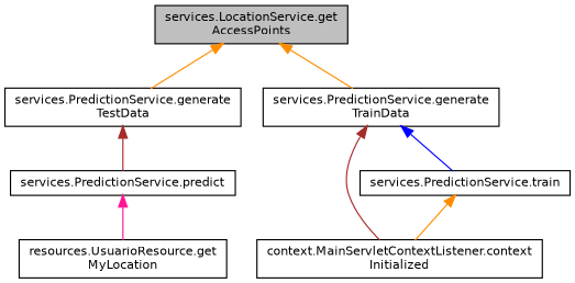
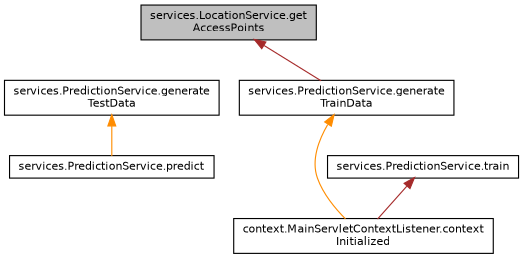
  digraph {
    rankdir=TB
    node [color=black fillcolor=white fontname=Helvetica fontsize=10 shape=record style=filled]
    edge [color=brown dir=back fontname=Helvetica fontsize=10 labelfontname=Helvetica labelfontsize=10 style=solid]
    n1 [fillcolor=grey75 fontcolor=black height=0.2 label="services.LocationService.get\lAccessPoints" width=0.4]
    n2 [height=0.2 label="services.PredictionService.generate\lTestData" width=0.4]
    n3 [height=0.2 label="services.PredictionService.generate\lTrainData" width=0.4]
    n4 [height=0.2 label="services.PredictionService.predict" width=0.4]
    n5 [height=0.2 label="context.MainServletContextListener.context\lInitialized" width=0.4]
    n6 [height=0.2 label="services.PredictionService.train" width=0.4]
-   n7 [height=0.2 label="resources.UsuarioResource.get\lMyLocation" width=0.4]
-   n1 -> n2 [color=darkorange]
-   n1 -> n3 [color=darkorange]
-   n2 -> n4
-   n3 -> n5
-   n3 -> n6 [color=blue]
-   n4 -> n7 [color=deeppink]
-   n6 -> n5 [color=darkorange]
+   n1 -> n3
+   n2 -> n4 [color=darkorange]
+   n3 -> n5 [color=darkorange]
+   n6 -> n5
  }
